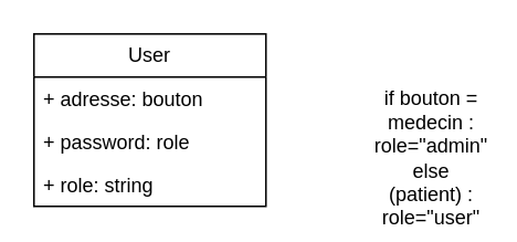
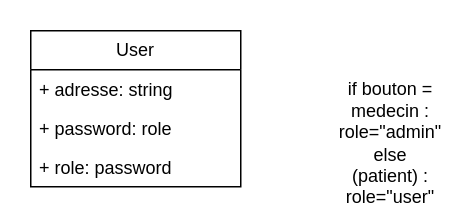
  <mxCell id="0" />
  <mxCell id="1" parent="0" />
  <mxCell id="2" value="User" style="swimlane;fontStyle=0;childLayout=stackLayout;horizontal=1;startSize=26;fillColor=none;horizontalStack=0;resizeParent=1;resizeParentMax=0;resizeLast=0;collapsible=1;marginBottom=0;whiteSpace=wrap;html=1;" vertex="1" parent="1"><mxGeometry x="20" y="20" width="140" height="104" as="geometry" /></mxCell>
- <mxCell id="3" value="+ adresse: bouton" style="text;strokeColor=none;fillColor=none;align=left;verticalAlign=top;spacingLeft=4;spacingRight=4;overflow=hidden;rotatable=0;points=[[0,0.5],[1,0.5]];portConstraint=eastwest;whiteSpace=wrap;html=1;" vertex="1" parent="2"><mxGeometry y="26" width="140" height="26" as="geometry" /></mxCell>
+ <mxCell id="3" value="+ adresse: string" style="text;strokeColor=none;fillColor=none;align=left;verticalAlign=top;spacingLeft=4;spacingRight=4;overflow=hidden;rotatable=0;points=[[0,0.5],[1,0.5]];portConstraint=eastwest;whiteSpace=wrap;html=1;" vertex="1" parent="2"><mxGeometry y="26" width="140" height="26" as="geometry" /></mxCell>
  <mxCell id="4" value="+ password: role" style="text;strokeColor=none;fillColor=none;align=left;verticalAlign=top;spacingLeft=4;spacingRight=4;overflow=hidden;rotatable=0;points=[[0,0.5],[1,0.5]];portConstraint=eastwest;whiteSpace=wrap;html=1;" vertex="1" parent="2"><mxGeometry y="52" width="140" height="26" as="geometry" /></mxCell>
- <mxCell id="5" value="+ role: string" style="text;strokeColor=none;fillColor=none;align=left;verticalAlign=top;spacingLeft=4;spacingRight=4;overflow=hidden;rotatable=0;points=[[0,0.5],[1,0.5]];portConstraint=eastwest;whiteSpace=wrap;html=1;" vertex="1" parent="2"><mxGeometry y="78" width="140" height="26" as="geometry" /></mxCell>
+ <mxCell id="5" value="+ role: password" style="text;strokeColor=none;fillColor=none;align=left;verticalAlign=top;spacingLeft=4;spacingRight=4;overflow=hidden;rotatable=0;points=[[0,0.5],[1,0.5]];portConstraint=eastwest;whiteSpace=wrap;html=1;" vertex="1" parent="2"><mxGeometry y="78" width="140" height="26" as="geometry" /></mxCell>
  <mxCell id="6" value="if bouton = medecin : role=&quot;admin&quot;&lt;div&gt;else (patient) : role=&quot;user&quot;&lt;/div&gt;" style="text;html=1;align=center;verticalAlign=middle;whiteSpace=wrap;rounded=0;" vertex="1" parent="1"><mxGeometry x="230" y="80" width="60" height="30" as="geometry" /></mxCell>
